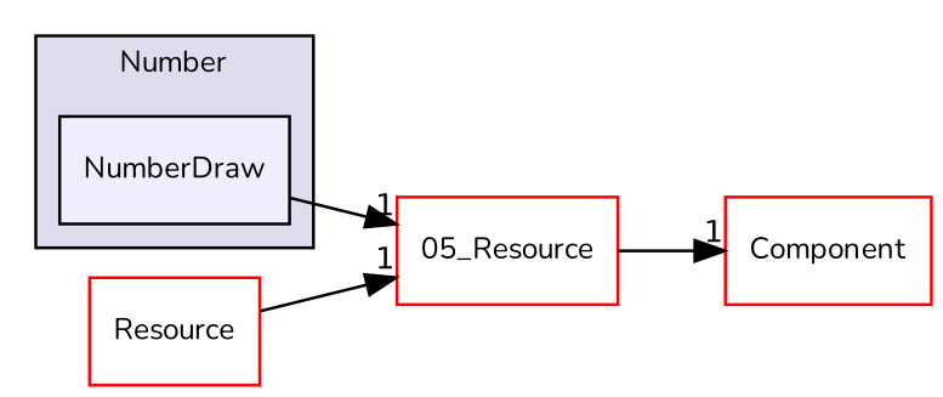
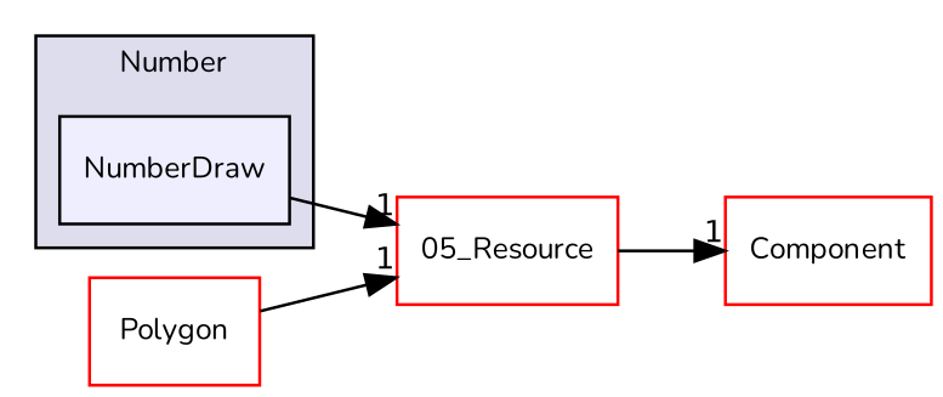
  digraph {
    compound=true
    fontname=Nunito
    rankdir=LR
    node [fillcolor=white fontname=Nunito fontsize=10 shape=box style=filled color=red]
    edge [fontname=Nunito headlabel=1 labeldistance=1.5 labelfontname=Helvetica labelfontsize=10]
    n1 [fillcolor="#eeeeff" label=NumberDraw pencolor=black color=""]
    n2 [label="05_Resource"]
    n3 [label=Component]
-   n4 [label=Resource]
+   n4 [label=Polygon]
    subgraph cluster_1 {
      bgcolor="#ddddee"
      fontsize=10
      label=Number
      pencolor=black
      n1
    }
    n1 -> n2
    n2 -> n3
    n4 -> n2
  }
